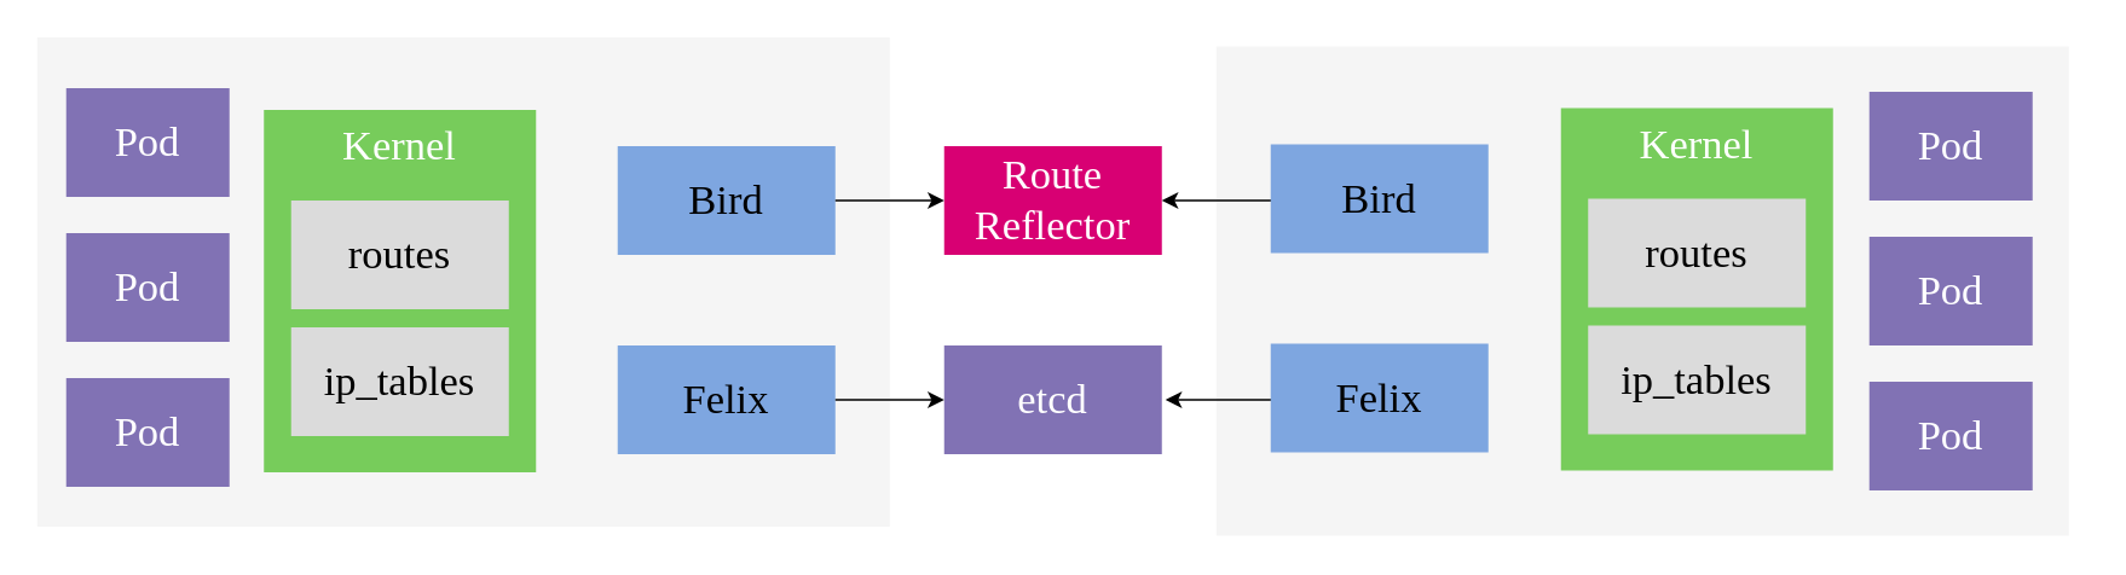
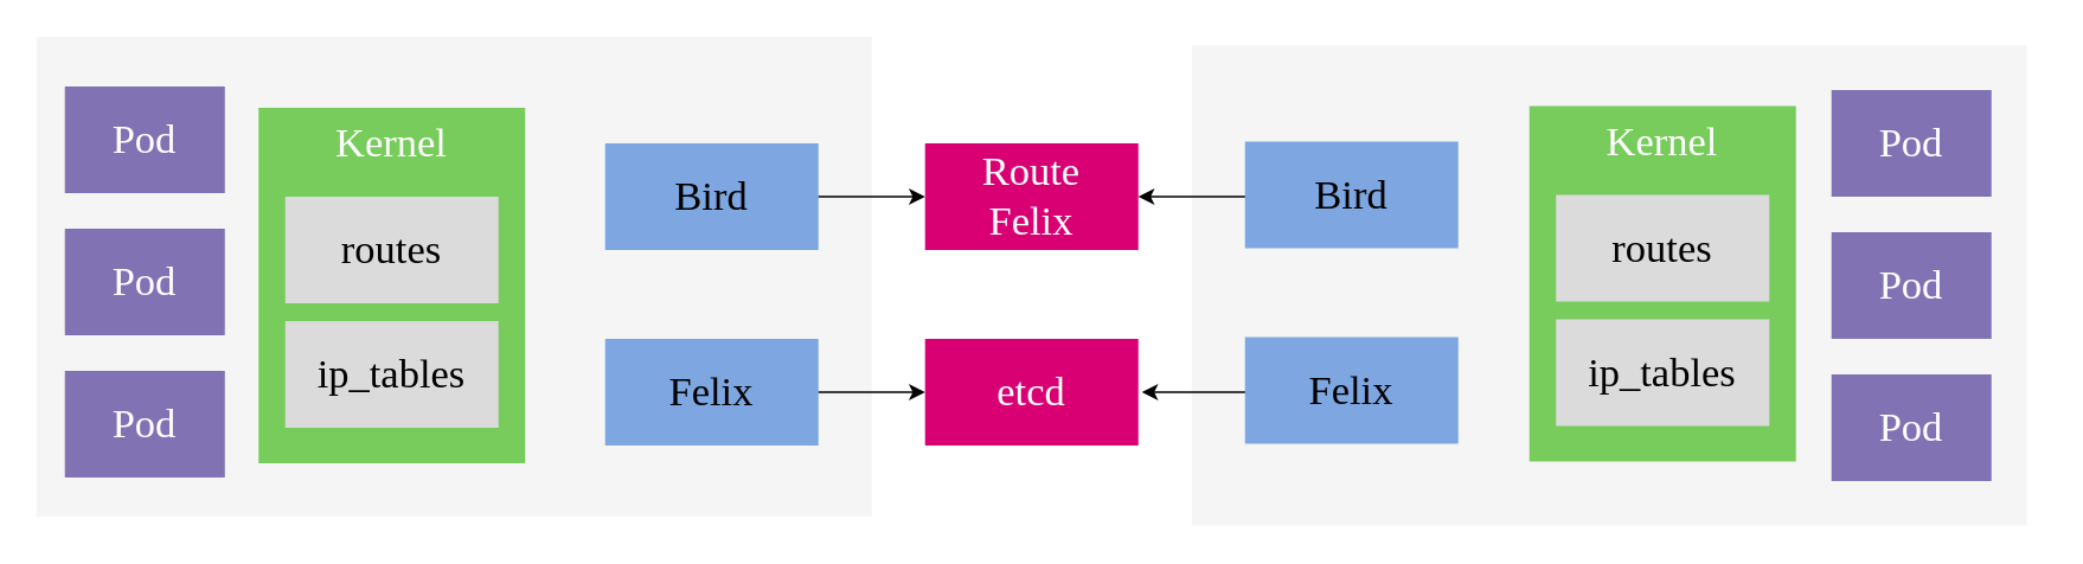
  <mxCell id="0" />
  <mxCell id="1" parent="0" />
  <mxCell id="2" value="" style="rounded=0;whiteSpace=wrap;html=1;fontFamily=Comic Sans MS;fontSize=23;fillColor=#f5f5f5;fontColor=#333333;strokeColor=none;" vertex="1" parent="1"><mxGeometry x="670" y="25" width="470" height="270" as="geometry" /></mxCell>
  <mxCell id="3" value="" style="rounded=0;whiteSpace=wrap;html=1;fontFamily=Comic Sans MS;fontSize=23;fillColor=#f5f5f5;fontColor=#333333;strokeColor=none;" vertex="1" parent="1"><mxGeometry y="20" width="470" height="270" as="geometry" x="20" /></mxCell>
  <mxCell id="4" value="Felix" style="rounded=0;whiteSpace=wrap;html=1;fontFamily=Comic Sans MS;fontSize=23;fillColor=#7EA6E0;strokeColor=none;" vertex="1" parent="1"><mxGeometry x="340" y="190" width="120" height="60" as="geometry" /></mxCell>
- <mxCell id="5" value="etcd" style="rounded=0;whiteSpace=wrap;html=1;fontFamily=Comic Sans MS;fontSize=23;fillColor=#8172b4;fontColor=#ffffff;strokeColor=none;" vertex="1" parent="1"><mxGeometry x="520" y="190" width="120" height="60" as="geometry" /></mxCell>
- <mxCell id="6" value="Route&lt;br&gt;Reflector" style="rounded=0;whiteSpace=wrap;html=1;fontFamily=Comic Sans MS;fontSize=23;fillColor=#d80073;fontColor=#ffffff;strokeColor=none;" vertex="1" parent="1"><mxGeometry x="520" y="80" width="120" height="60" as="geometry" /></mxCell>
+ <mxCell id="5" value="etcd" style="rounded=0;whiteSpace=wrap;html=1;fontFamily=Comic Sans MS;fontSize=23;fillColor=#d80073;fontColor=#ffffff;strokeColor=none;" vertex="1" parent="1"><mxGeometry x="520" y="190" width="120" height="60" as="geometry" /></mxCell>
+ <mxCell id="6" value="Route&lt;br&gt;Felix" style="rounded=0;whiteSpace=wrap;html=1;fontFamily=Comic Sans MS;fontSize=23;fillColor=#d80073;fontColor=#ffffff;strokeColor=none;" vertex="1" parent="1"><mxGeometry x="520" y="80" width="120" height="60" as="geometry" /></mxCell>
  <mxCell id="7" value="" style="endArrow=classic;html=1;fontFamily=Comic Sans MS;fontSize=23;exitX=1;exitY=0.5;exitDx=0;exitDy=0;entryX=0;entryY=0.5;entryDx=0;entryDy=0;" edge="1" parent="1" source="4" target="5"><mxGeometry width="50" height="50" relative="1" as="geometry"><mxPoint x="270" y="380" as="sourcePoint" /><mxPoint x="490" y="240" as="targetPoint" /></mxGeometry></mxCell>
  <mxCell id="8" value="" style="endArrow=classic;html=1;fontFamily=Comic Sans MS;fontSize=23;exitX=0;exitY=0.5;exitDx=0;exitDy=0;" edge="1" parent="1"><mxGeometry width="50" height="50" relative="1" as="geometry"><mxPoint x="750" y="220" as="sourcePoint" /><mxPoint x="642" y="220" as="targetPoint" /></mxGeometry></mxCell>
  <mxCell id="9" value="Bird" style="rounded=0;whiteSpace=wrap;html=1;fontFamily=Comic Sans MS;fontSize=23;fillColor=#7EA6E0;strokeColor=none;" vertex="1" parent="1"><mxGeometry x="340" y="80" width="120" height="60" as="geometry" /></mxCell>
  <mxCell id="10" value="" style="endArrow=classic;html=1;fontFamily=Comic Sans MS;fontSize=23;entryX=0;entryY=0.5;entryDx=0;entryDy=0;exitX=1;exitY=0.5;exitDx=0;exitDy=0;" edge="1" parent="1" source="9" target="6"><mxGeometry width="50" height="50" relative="1" as="geometry"><mxPoint x="409" y="290" as="sourcePoint" /><mxPoint x="459" y="240" as="targetPoint" /></mxGeometry></mxCell>
  <mxCell id="11" value="" style="endArrow=classic;html=1;fontFamily=Comic Sans MS;fontSize=23;entryX=1;entryY=0.5;entryDx=0;entryDy=0;exitX=0;exitY=0.5;exitDx=0;exitDy=0;" edge="1" parent="1" target="6"><mxGeometry width="50" height="50" relative="1" as="geometry"><mxPoint x="750" y="110" as="sourcePoint" /><mxPoint x="550" y="310" as="targetPoint" /></mxGeometry></mxCell>
  <mxCell id="12" value="" style="group" vertex="1" connectable="0" parent="1"><mxGeometry x="145" y="60" width="150" height="200" as="geometry" /></mxCell>
  <mxCell id="13" value="" style="rounded=0;whiteSpace=wrap;html=1;fontFamily=Comic Sans MS;fontSize=23;fillColor=#77CC5B;strokeColor=none;" vertex="1" parent="12"><mxGeometry width="150" height="200" as="geometry" /></mxCell>
  <mxCell id="14" value="routes" style="rounded=0;whiteSpace=wrap;html=1;fontFamily=Comic Sans MS;fontSize=23;fillColor=#DBDBDB;strokeColor=none;" vertex="1" parent="12"><mxGeometry x="15" y="50" width="120" height="60" as="geometry" /></mxCell>
  <mxCell id="15" value="ip_tables" style="rounded=0;whiteSpace=wrap;html=1;fontFamily=Comic Sans MS;fontSize=23;fillColor=#DBDBDB;strokeColor=none;" vertex="1" parent="12"><mxGeometry x="15" y="120" width="120" height="60" as="geometry" /></mxCell>
  <mxCell id="16" value="Kernel" style="text;html=1;strokeColor=none;fillColor=none;align=center;verticalAlign=middle;whiteSpace=wrap;rounded=0;fontFamily=Comic Sans MS;fontSize=23;fontColor=#FFFFFF;" vertex="1" parent="12"><mxGeometry x="55" y="10" width="40" height="20" as="geometry" /></mxCell>
  <mxCell id="17" value="Pod" style="rounded=0;whiteSpace=wrap;html=1;fontFamily=Comic Sans MS;fontSize=23;fontColor=#FFFFFF;fillColor=#8172B4;strokeColor=none;" vertex="1" parent="1"><mxGeometry x="36" y="48" width="90" height="60" as="geometry" /></mxCell>
  <mxCell id="18" value="Pod" style="rounded=0;whiteSpace=wrap;html=1;fontFamily=Comic Sans MS;fontSize=23;fontColor=#FFFFFF;fillColor=#8172B4;strokeColor=none;" vertex="1" parent="1"><mxGeometry x="36" y="128" width="90" height="60" as="geometry" /></mxCell>
  <mxCell id="19" value="Pod" style="rounded=0;whiteSpace=wrap;html=1;fontFamily=Comic Sans MS;fontSize=23;fontColor=#FFFFFF;fillColor=#8172B4;strokeColor=none;" vertex="1" parent="1"><mxGeometry x="36" y="208" width="90" height="60" as="geometry" /></mxCell>
  <mxCell id="20" value="Felix" style="rounded=0;whiteSpace=wrap;html=1;fontFamily=Comic Sans MS;fontSize=23;fillColor=#7EA6E0;strokeColor=none;" vertex="1" parent="1"><mxGeometry x="700" y="189" width="120" height="60" as="geometry" /></mxCell>
  <mxCell id="21" value="Bird" style="rounded=0;whiteSpace=wrap;html=1;fontFamily=Comic Sans MS;fontSize=23;fillColor=#7EA6E0;strokeColor=none;" vertex="1" parent="1"><mxGeometry x="700" y="79" width="120" height="60" as="geometry" /></mxCell>
  <mxCell id="22" value="" style="group" vertex="1" connectable="0" parent="1"><mxGeometry x="860" y="59" width="290" height="235" as="geometry" /></mxCell>
  <mxCell id="23" value="" style="rounded=0;whiteSpace=wrap;html=1;fontFamily=Comic Sans MS;fontSize=23;fillColor=#77CC5B;strokeColor=none;" vertex="1" parent="22"><mxGeometry width="150" height="200" as="geometry" /></mxCell>
  <mxCell id="24" value="routes" style="rounded=0;whiteSpace=wrap;html=1;fontFamily=Comic Sans MS;fontSize=23;fillColor=#DBDBDB;strokeColor=none;" vertex="1" parent="22"><mxGeometry x="15" y="50" width="120" height="60" as="geometry" /></mxCell>
  <mxCell id="25" value="ip_tables" style="rounded=0;whiteSpace=wrap;html=1;fontFamily=Comic Sans MS;fontSize=23;fillColor=#DBDBDB;strokeColor=none;" vertex="1" parent="22"><mxGeometry x="15" y="120" width="120" height="60" as="geometry" /></mxCell>
  <mxCell id="26" value="Kernel" style="text;html=1;strokeColor=none;fillColor=none;align=center;verticalAlign=middle;whiteSpace=wrap;rounded=0;fontFamily=Comic Sans MS;fontSize=23;fontColor=#FFFFFF;" vertex="1" parent="22"><mxGeometry x="55" y="10" width="40" height="20" as="geometry" /></mxCell>
  <mxCell id="27" value="Pod" style="rounded=0;whiteSpace=wrap;html=1;fontFamily=Comic Sans MS;fontSize=23;fontColor=#FFFFFF;fillColor=#8172B4;strokeColor=none;" vertex="1" parent="1"><mxGeometry x="1030" y="50" width="90" height="60" as="geometry" /></mxCell>
  <mxCell id="28" value="Pod" style="rounded=0;whiteSpace=wrap;html=1;fontFamily=Comic Sans MS;fontSize=23;fontColor=#FFFFFF;fillColor=#8172B4;strokeColor=none;" vertex="1" parent="1"><mxGeometry x="1030" y="130" width="90" height="60" as="geometry" /></mxCell>
  <mxCell id="29" value="Pod" style="rounded=0;whiteSpace=wrap;html=1;fontFamily=Comic Sans MS;fontSize=23;fontColor=#FFFFFF;fillColor=#8172B4;strokeColor=none;" vertex="1" parent="1"><mxGeometry x="1030" y="210" width="90" height="60" as="geometry" /></mxCell>
